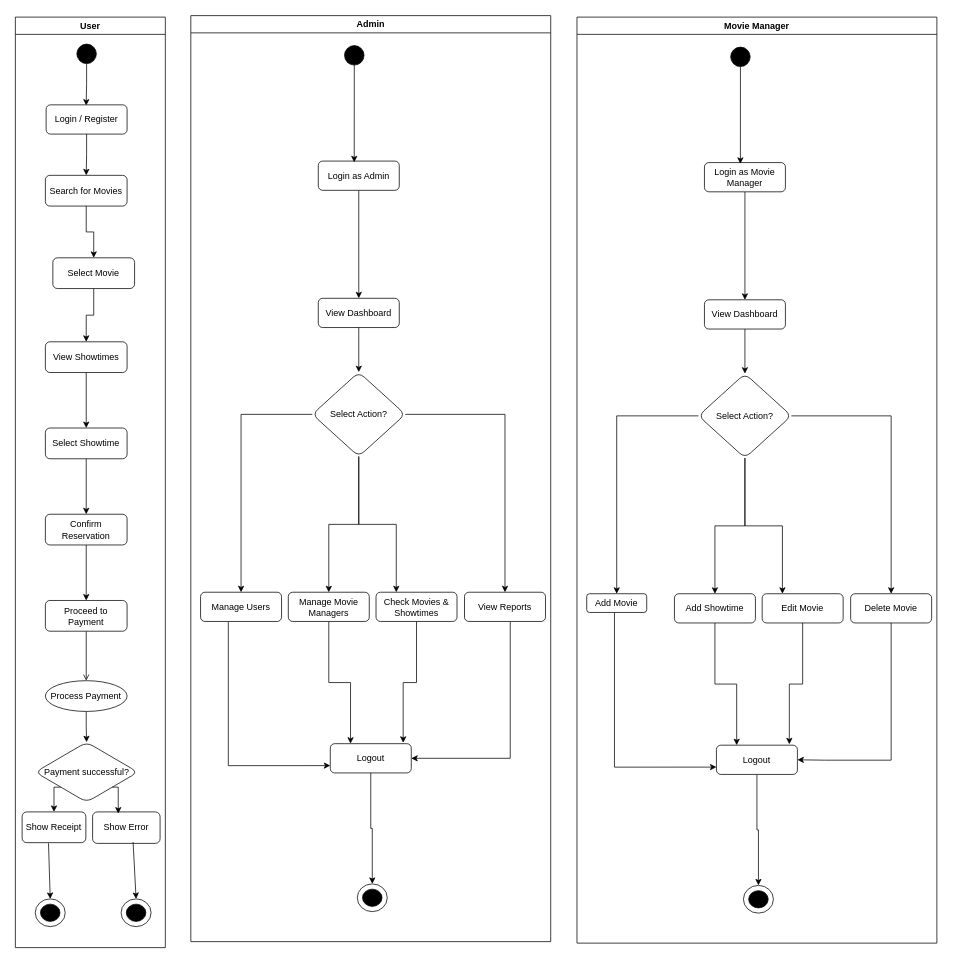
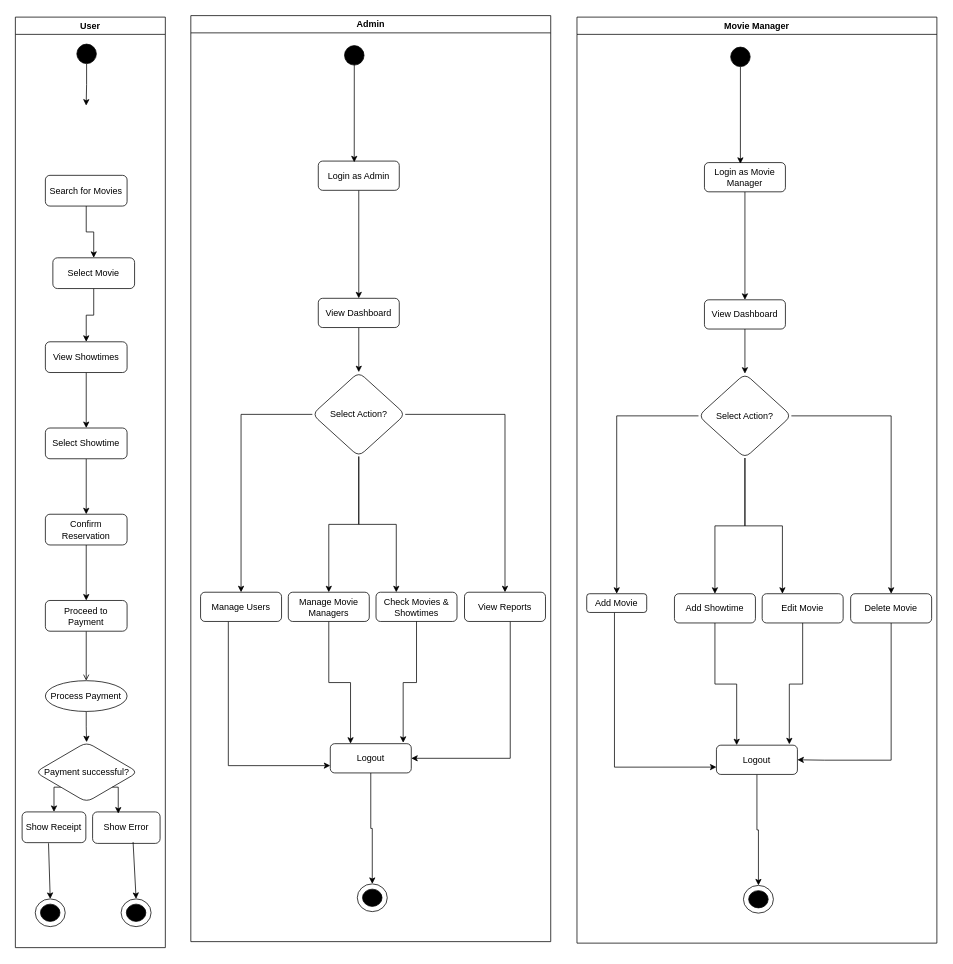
  <mxCell id="0" />
  <mxCell id="1" parent="0" />
  <mxCell id="2" value="User" style="swimlane;whiteSpace=wrap;html=1;" parent="1" vertex="1"><mxGeometry x="20" y="22" width="200" height="1241" as="geometry" /></mxCell>
  <mxCell id="3" value="" style="ellipse;whiteSpace=wrap;html=1;fillColor=light-dark(#000000, #512d2b);strokeColor=light-dark(#000000, #d7817e);" parent="2" vertex="1"><mxGeometry x="82" y="36" width="26" height="26" as="geometry" /></mxCell>
  <mxCell id="4" style="edgeStyle=orthogonalEdgeStyle;rounded=0;orthogonalLoop=1;jettySize=auto;html=1;entryX=0.427;entryY=-0.025;entryDx=0;entryDy=0;entryPerimeter=0;" parent="2" source="3" edge="1"><mxGeometry relative="1" as="geometry"><mxPoint x="94.408" y="118" as="targetPoint" /></mxGeometry></mxCell>
- <mxCell id="5" value="" style="edgeStyle=orthogonalEdgeStyle;rounded=0;orthogonalLoop=1;jettySize=auto;html=1;fontFamily=Helvetica;fontSize=12;fontColor=default;" parent="2" source="6" target="8" edge="1"><mxGeometry relative="1" as="geometry" /></mxCell>
- <mxCell id="6" value="Login / Register" style="rounded=1;whiteSpace=wrap;html=1;strokeColor=default;align=center;verticalAlign=middle;fontFamily=Helvetica;fontSize=12;fontColor=default;fillColor=default;" parent="2" vertex="1"><mxGeometry x="41" y="117" width="108" height="39" as="geometry" /></mxCell>
  <mxCell id="7" value="" style="edgeStyle=orthogonalEdgeStyle;rounded=0;orthogonalLoop=1;jettySize=auto;html=1;fontFamily=Helvetica;fontSize=12;fontColor=default;" parent="2" source="8" target="10" edge="1"><mxGeometry relative="1" as="geometry" /></mxCell>
  <mxCell id="8" value="Search for Movies" style="rounded=1;whiteSpace=wrap;html=1;strokeColor=default;align=center;verticalAlign=middle;fontFamily=Helvetica;fontSize=12;fontColor=default;fillColor=default;" parent="2" vertex="1"><mxGeometry x="40" y="211" width="109" height="41" as="geometry" /></mxCell>
  <mxCell id="9" value="" style="edgeStyle=orthogonalEdgeStyle;rounded=0;orthogonalLoop=1;jettySize=auto;html=1;fontFamily=Helvetica;fontSize=12;fontColor=default;" parent="2" source="10" target="12" edge="1"><mxGeometry relative="1" as="geometry" /></mxCell>
  <mxCell id="10" value="Select Movie" style="rounded=1;whiteSpace=wrap;html=1;strokeColor=default;align=center;verticalAlign=middle;fontFamily=Helvetica;fontSize=12;fontColor=default;fillColor=default;" parent="2" vertex="1"><mxGeometry x="50" y="321" width="109" height="41" as="geometry" /></mxCell>
  <mxCell id="11" value="" style="edgeStyle=orthogonalEdgeStyle;rounded=0;orthogonalLoop=1;jettySize=auto;html=1;fontFamily=Helvetica;fontSize=12;fontColor=default;" parent="2" source="12" target="14" edge="1"><mxGeometry relative="1" as="geometry" /></mxCell>
  <mxCell id="12" value="View Showtimes" style="rounded=1;whiteSpace=wrap;html=1;strokeColor=default;align=center;verticalAlign=middle;fontFamily=Helvetica;fontSize=12;fontColor=default;fillColor=default;" parent="2" vertex="1"><mxGeometry x="40" y="433" width="109" height="41" as="geometry" /></mxCell>
  <mxCell id="13" value="" style="edgeStyle=orthogonalEdgeStyle;rounded=0;orthogonalLoop=1;jettySize=auto;html=1;fontFamily=Helvetica;fontSize=12;fontColor=default;" parent="2" source="14" target="16" edge="1"><mxGeometry relative="1" as="geometry" /></mxCell>
  <mxCell id="14" value="Select Showtime" style="rounded=1;whiteSpace=wrap;html=1;strokeColor=default;align=center;verticalAlign=middle;fontFamily=Helvetica;fontSize=12;fontColor=default;fillColor=default;" parent="2" vertex="1"><mxGeometry x="40" y="548" width="109" height="41" as="geometry" /></mxCell>
  <mxCell id="15" value="" style="edgeStyle=orthogonalEdgeStyle;rounded=0;orthogonalLoop=1;jettySize=auto;html=1;fontFamily=Helvetica;fontSize=12;fontColor=default;" parent="2" source="16" target="18" edge="1"><mxGeometry relative="1" as="geometry" /></mxCell>
  <mxCell id="16" value="Confirm Reservation" style="rounded=1;whiteSpace=wrap;html=1;strokeColor=default;align=center;verticalAlign=middle;fontFamily=Helvetica;fontSize=12;fontColor=default;fillColor=default;" parent="2" vertex="1"><mxGeometry x="40" y="663" width="109" height="41" as="geometry" /></mxCell>
  <mxCell id="17" value="" style="edgeStyle=orthogonalEdgeStyle;rounded=0;orthogonalLoop=1;jettySize=auto;html=1;fontFamily=Helvetica;fontSize=12;fontColor=default;endArrow=open;" parent="2" source="18" target="20" edge="1"><mxGeometry relative="1" as="geometry" /></mxCell>
  <mxCell id="18" value="Proceed to Payment" style="rounded=1;whiteSpace=wrap;html=1;strokeColor=default;align=center;verticalAlign=middle;fontFamily=Helvetica;fontSize=12;fontColor=default;fillColor=default;" parent="2" vertex="1"><mxGeometry x="40" y="778" width="109" height="41" as="geometry" /></mxCell>
  <mxCell id="19" style="edgeStyle=orthogonalEdgeStyle;rounded=0;orthogonalLoop=1;jettySize=auto;html=1;exitX=0.5;exitY=1;exitDx=0;exitDy=0;entryX=0.5;entryY=0;entryDx=0;entryDy=0;fontFamily=Helvetica;fontSize=12;fontColor=default;" parent="2" source="20" target="22" edge="1"><mxGeometry relative="1" as="geometry" /></mxCell>
  <mxCell id="20" value="Process Payment" style="ellipse;whiteSpace=wrap;html=1;strokeColor=default;align=center;verticalAlign=middle;fontFamily=Helvetica;fontSize=12;fontColor=default;fillColor=default;" parent="2" vertex="1"><mxGeometry x="40" y="885" width="109" height="41" as="geometry" /></mxCell>
  <mxCell id="21" style="edgeStyle=orthogonalEdgeStyle;rounded=0;orthogonalLoop=1;jettySize=auto;html=1;exitX=0;exitY=1;exitDx=0;exitDy=0;entryX=0.5;entryY=0;entryDx=0;entryDy=0;fontFamily=Helvetica;fontSize=12;fontColor=default;" parent="2" source="22" target="23" edge="1"><mxGeometry relative="1" as="geometry" /></mxCell>
  <mxCell id="22" value="Payment successful?" style="rhombus;whiteSpace=wrap;html=1;rounded=1;strokeColor=default;align=center;verticalAlign=middle;fontFamily=Helvetica;fontSize=12;fontColor=default;fillColor=default;" parent="2" vertex="1"><mxGeometry x="26.5" y="967" width="137" height="80" as="geometry" /></mxCell>
  <mxCell id="23" value="Show Receipt" style="rounded=1;whiteSpace=wrap;html=1;strokeColor=default;align=center;verticalAlign=middle;fontFamily=Helvetica;fontSize=12;fontColor=default;fillColor=default;" parent="2" vertex="1"><mxGeometry x="9" y="1060" width="85" height="41" as="geometry" /></mxCell>
  <mxCell id="24" value="Show Error" style="rounded=1;whiteSpace=wrap;html=1;strokeColor=default;align=center;verticalAlign=middle;fontFamily=Helvetica;fontSize=12;fontColor=default;fillColor=default;" parent="2" vertex="1"><mxGeometry x="103" y="1060" width="90" height="42" as="geometry" /></mxCell>
  <mxCell id="25" style="edgeStyle=orthogonalEdgeStyle;rounded=0;orthogonalLoop=1;jettySize=auto;html=1;exitX=1;exitY=1;exitDx=0;exitDy=0;entryX=0.38;entryY=0.052;entryDx=0;entryDy=0;entryPerimeter=0;fontFamily=Helvetica;fontSize=12;fontColor=default;" parent="2" source="22" target="24" edge="1"><mxGeometry relative="1" as="geometry" /></mxCell>
  <mxCell id="26" value="" style="ellipse;whiteSpace=wrap;html=1;rounded=1;strokeColor=default;align=center;verticalAlign=middle;fontFamily=Helvetica;fontSize=12;fontColor=default;fillColor=default;" parent="2" vertex="1"><mxGeometry x="26.5" y="1176" width="40" height="37" as="geometry" /></mxCell>
  <mxCell id="27" value="" style="ellipse;whiteSpace=wrap;html=1;rounded=1;strokeColor=default;align=center;verticalAlign=middle;fontFamily=Helvetica;fontSize=12;fontColor=default;fillColor=#000000;" parent="2" vertex="1"><mxGeometry x="33.5" y="1183" width="26" height="23" as="geometry" /></mxCell>
  <mxCell id="28" value="" style="ellipse;whiteSpace=wrap;html=1;rounded=1;strokeColor=default;align=center;verticalAlign=middle;fontFamily=Helvetica;fontSize=12;fontColor=default;fillColor=default;" parent="2" vertex="1"><mxGeometry x="141" y="1176" width="40" height="37" as="geometry" /></mxCell>
  <mxCell id="29" value="" style="ellipse;whiteSpace=wrap;html=1;rounded=1;strokeColor=default;align=center;verticalAlign=middle;fontFamily=Helvetica;fontSize=12;fontColor=default;fillColor=#000000;" parent="2" vertex="1"><mxGeometry x="148" y="1183" width="26" height="23" as="geometry" /></mxCell>
  <mxCell id="30" value="" style="endArrow=classic;html=1;rounded=0;fontFamily=Helvetica;fontSize=12;fontColor=default;entryX=0.5;entryY=0;entryDx=0;entryDy=0;exitX=0.414;exitY=1.02;exitDx=0;exitDy=0;exitPerimeter=0;" parent="2" source="23" target="26" edge="1"><mxGeometry width="50" height="50" relative="1" as="geometry"><mxPoint x="43" y="1102" as="sourcePoint" /><mxPoint x="405" y="1189" as="targetPoint" /></mxGeometry></mxCell>
  <mxCell id="31" value="" style="endArrow=classic;html=1;rounded=0;fontFamily=Helvetica;fontSize=12;fontColor=default;exitX=0.6;exitY=0.957;exitDx=0;exitDy=0;exitPerimeter=0;entryX=0.5;entryY=0;entryDx=0;entryDy=0;" parent="2" source="24" target="28" edge="1"><mxGeometry width="50" height="50" relative="1" as="geometry"><mxPoint x="97" y="1182" as="sourcePoint" /><mxPoint x="147" y="1132" as="targetPoint" /></mxGeometry></mxCell>
  <mxCell id="32" value="Admin" style="swimlane;whiteSpace=wrap;html=1;rounded=0;strokeColor=default;align=center;verticalAlign=middle;fontFamily=Helvetica;fontSize=12;fontColor=default;fillColor=default;" parent="1" vertex="1"><mxGeometry x="254" y="20" width="480" height="1235" as="geometry" /></mxCell>
  <mxCell id="33" value="" style="ellipse;whiteSpace=wrap;html=1;fillColor=light-dark(#000000, #512d2b);strokeColor=light-dark(#000000, #d7817e);" parent="32" vertex="1"><mxGeometry x="205" y="40" width="26" height="26" as="geometry" /></mxCell>
  <mxCell id="34" value="" style="edgeStyle=orthogonalEdgeStyle;rounded=0;orthogonalLoop=1;jettySize=auto;html=1;fontFamily=Helvetica;fontSize=12;fontColor=default;" parent="32" source="35" target="38" edge="1"><mxGeometry relative="1" as="geometry" /></mxCell>
  <mxCell id="35" value="Login as Admin" style="rounded=1;whiteSpace=wrap;html=1;strokeColor=default;align=center;verticalAlign=middle;fontFamily=Helvetica;fontSize=12;fontColor=default;fillColor=default;" parent="32" vertex="1"><mxGeometry x="170" y="194" width="108" height="39" as="geometry" /></mxCell>
  <mxCell id="36" style="edgeStyle=orthogonalEdgeStyle;rounded=0;orthogonalLoop=1;jettySize=auto;html=1;entryX=0.444;entryY=0.041;entryDx=0;entryDy=0;entryPerimeter=0;fontFamily=Helvetica;fontSize=12;fontColor=default;" parent="32" source="33" target="35" edge="1"><mxGeometry relative="1" as="geometry" /></mxCell>
  <mxCell id="37" value="" style="edgeStyle=orthogonalEdgeStyle;rounded=0;orthogonalLoop=1;jettySize=auto;html=1;fontFamily=Helvetica;fontSize=12;fontColor=default;" parent="32" source="38" target="50" edge="1"><mxGeometry relative="1" as="geometry" /></mxCell>
  <mxCell id="38" value="View Dashboard" style="rounded=1;whiteSpace=wrap;html=1;strokeColor=default;align=center;verticalAlign=middle;fontFamily=Helvetica;fontSize=12;fontColor=default;fillColor=default;" parent="32" vertex="1"><mxGeometry x="170" y="377" width="108" height="39" as="geometry" /></mxCell>
  <mxCell id="39" style="edgeStyle=orthogonalEdgeStyle;rounded=0;orthogonalLoop=1;jettySize=auto;html=1;entryX=0;entryY=0.75;entryDx=0;entryDy=0;fontFamily=Helvetica;fontSize=12;fontColor=default;" parent="32" source="40" target="52" edge="1"><mxGeometry relative="1" as="geometry"><Array as="points"><mxPoint x="50" y="1000" /></Array></mxGeometry></mxCell>
  <mxCell id="40" value="Manage Users" style="rounded=1;whiteSpace=wrap;html=1;strokeColor=default;align=center;verticalAlign=middle;fontFamily=Helvetica;fontSize=12;fontColor=default;fillColor=default;" parent="32" vertex="1"><mxGeometry x="13" y="769" width="108" height="39" as="geometry" /></mxCell>
  <mxCell id="41" style="edgeStyle=orthogonalEdgeStyle;rounded=0;orthogonalLoop=1;jettySize=auto;html=1;entryX=0.25;entryY=0;entryDx=0;entryDy=0;fontFamily=Helvetica;fontSize=12;fontColor=default;" parent="32" source="42" target="52" edge="1"><mxGeometry relative="1" as="geometry" /></mxCell>
  <mxCell id="42" value="Manage Movie Managers" style="rounded=1;whiteSpace=wrap;html=1;strokeColor=default;align=center;verticalAlign=middle;fontFamily=Helvetica;fontSize=12;fontColor=default;fillColor=default;" parent="32" vertex="1"><mxGeometry x="130" y="769" width="108" height="39" as="geometry" /></mxCell>
  <mxCell id="43" value="Check Movies &amp;amp; Showtimes" style="rounded=1;whiteSpace=wrap;html=1;strokeColor=default;align=center;verticalAlign=middle;fontFamily=Helvetica;fontSize=12;fontColor=default;fillColor=default;" parent="32" vertex="1"><mxGeometry x="247" y="769" width="108" height="39" as="geometry" /></mxCell>
  <mxCell id="44" style="edgeStyle=orthogonalEdgeStyle;rounded=0;orthogonalLoop=1;jettySize=auto;html=1;entryX=1;entryY=0.5;entryDx=0;entryDy=0;" edge="1" parent="32" source="45" target="52"><mxGeometry relative="1" as="geometry"><Array as="points"><mxPoint x="426" y="991" /></Array></mxGeometry></mxCell>
  <mxCell id="45" value="View Reports" style="rounded=1;whiteSpace=wrap;html=1;strokeColor=default;align=center;verticalAlign=middle;fontFamily=Helvetica;fontSize=12;fontColor=default;fillColor=default;" parent="32" vertex="1"><mxGeometry x="365" y="769" width="108" height="39" as="geometry" /></mxCell>
  <mxCell id="46" style="edgeStyle=orthogonalEdgeStyle;rounded=0;orthogonalLoop=1;jettySize=auto;html=1;entryX=0.5;entryY=0;entryDx=0;entryDy=0;fontFamily=Helvetica;fontSize=12;fontColor=default;" parent="32" source="50" target="40" edge="1"><mxGeometry relative="1" as="geometry" /></mxCell>
  <mxCell id="47" style="edgeStyle=orthogonalEdgeStyle;rounded=0;orthogonalLoop=1;jettySize=auto;html=1;entryX=0.5;entryY=0;entryDx=0;entryDy=0;fontFamily=Helvetica;fontSize=12;fontColor=default;" parent="32" source="50" target="42" edge="1"><mxGeometry relative="1" as="geometry" /></mxCell>
  <mxCell id="48" style="edgeStyle=orthogonalEdgeStyle;rounded=0;orthogonalLoop=1;jettySize=auto;html=1;entryX=0.25;entryY=0;entryDx=0;entryDy=0;fontFamily=Helvetica;fontSize=12;fontColor=default;" parent="32" source="50" target="43" edge="1"><mxGeometry relative="1" as="geometry" /></mxCell>
  <mxCell id="49" style="edgeStyle=orthogonalEdgeStyle;rounded=0;orthogonalLoop=1;jettySize=auto;html=1;fontFamily=Helvetica;fontSize=12;fontColor=default;" parent="32" source="50" target="45" edge="1"><mxGeometry relative="1" as="geometry" /></mxCell>
  <mxCell id="50" value="Select Action?" style="rhombus;whiteSpace=wrap;html=1;rounded=1;" parent="32" vertex="1"><mxGeometry x="162" y="475.5" width="124" height="112.5" as="geometry" /></mxCell>
  <mxCell id="51" style="edgeStyle=orthogonalEdgeStyle;rounded=0;orthogonalLoop=1;jettySize=auto;html=1;entryX=0.5;entryY=0;entryDx=0;entryDy=0;fontFamily=Helvetica;fontSize=12;fontColor=default;" parent="32" source="52" target="54" edge="1"><mxGeometry relative="1" as="geometry" /></mxCell>
  <mxCell id="52" value="Logout" style="rounded=1;whiteSpace=wrap;html=1;strokeColor=default;align=center;verticalAlign=middle;fontFamily=Helvetica;fontSize=12;fontColor=default;fillColor=default;" parent="32" vertex="1"><mxGeometry x="186" y="971" width="108" height="39" as="geometry" /></mxCell>
  <mxCell id="53" style="edgeStyle=orthogonalEdgeStyle;rounded=0;orthogonalLoop=1;jettySize=auto;html=1;entryX=0.9;entryY=-0.031;entryDx=0;entryDy=0;entryPerimeter=0;fontFamily=Helvetica;fontSize=12;fontColor=default;" parent="32" source="43" target="52" edge="1"><mxGeometry relative="1" as="geometry" /></mxCell>
  <mxCell id="54" value="" style="ellipse;whiteSpace=wrap;html=1;rounded=1;strokeColor=default;align=center;verticalAlign=middle;fontFamily=Helvetica;fontSize=12;fontColor=default;fillColor=default;" parent="32" vertex="1"><mxGeometry x="222" y="1158" width="40" height="37" as="geometry" /></mxCell>
  <mxCell id="55" value="" style="ellipse;whiteSpace=wrap;html=1;rounded=1;strokeColor=default;align=center;verticalAlign=middle;fontFamily=Helvetica;fontSize=12;fontColor=default;fillColor=#000000;" parent="32" vertex="1"><mxGeometry x="229" y="1165" width="26" height="23" as="geometry" /></mxCell>
  <mxCell id="56" value="Movie Manager" style="swimlane;whiteSpace=wrap;html=1;rounded=0;strokeColor=default;align=center;verticalAlign=middle;fontFamily=Helvetica;fontSize=12;fontColor=default;fillColor=default;" parent="1" vertex="1"><mxGeometry x="769" y="22" width="480" height="1235" as="geometry" /></mxCell>
  <mxCell id="57" value="" style="ellipse;whiteSpace=wrap;html=1;fillColor=light-dark(#000000, #512d2b);strokeColor=light-dark(#000000, #d7817e);" parent="56" vertex="1"><mxGeometry x="205" y="40" width="26" height="26" as="geometry" /></mxCell>
  <mxCell id="58" value="" style="edgeStyle=orthogonalEdgeStyle;rounded=0;orthogonalLoop=1;jettySize=auto;html=1;fontFamily=Helvetica;fontSize=12;fontColor=default;" parent="56" source="59" target="62" edge="1"><mxGeometry relative="1" as="geometry" /></mxCell>
  <mxCell id="59" value="Login as Movie Manager" style="rounded=1;whiteSpace=wrap;html=1;strokeColor=default;align=center;verticalAlign=middle;fontFamily=Helvetica;fontSize=12;fontColor=default;fillColor=default;" parent="56" vertex="1"><mxGeometry x="170" y="194" width="108" height="39" as="geometry" /></mxCell>
  <mxCell id="60" style="edgeStyle=orthogonalEdgeStyle;rounded=0;orthogonalLoop=1;jettySize=auto;html=1;entryX=0.444;entryY=0.041;entryDx=0;entryDy=0;entryPerimeter=0;fontFamily=Helvetica;fontSize=12;fontColor=default;" parent="56" source="57" target="59" edge="1"><mxGeometry relative="1" as="geometry" /></mxCell>
  <mxCell id="61" value="" style="edgeStyle=orthogonalEdgeStyle;rounded=0;orthogonalLoop=1;jettySize=auto;html=1;fontFamily=Helvetica;fontSize=12;fontColor=default;" parent="56" source="62" target="74" edge="1"><mxGeometry relative="1" as="geometry" /></mxCell>
  <mxCell id="62" value="View Dashboard" style="rounded=1;whiteSpace=wrap;html=1;strokeColor=default;align=center;verticalAlign=middle;fontFamily=Helvetica;fontSize=12;fontColor=default;fillColor=default;" parent="56" vertex="1"><mxGeometry x="170" y="377" width="108" height="39" as="geometry" /></mxCell>
  <mxCell id="63" style="edgeStyle=orthogonalEdgeStyle;rounded=0;orthogonalLoop=1;jettySize=auto;html=1;entryX=0;entryY=0.75;entryDx=0;entryDy=0;fontFamily=Helvetica;fontSize=12;fontColor=default;" parent="56" source="64" target="76" edge="1"><mxGeometry relative="1" as="geometry"><Array as="points"><mxPoint x="50" y="1000" /></Array></mxGeometry></mxCell>
  <mxCell id="64" value="Add Movie" style="rounded=1;whiteSpace=wrap;html=1;strokeColor=default;align=center;verticalAlign=middle;fontFamily=Helvetica;fontSize=12;fontColor=default;fillColor=default;" parent="56" vertex="1"><mxGeometry x="13" y="769" width="80" height="25" as="geometry" /></mxCell>
  <mxCell id="65" style="edgeStyle=orthogonalEdgeStyle;rounded=0;orthogonalLoop=1;jettySize=auto;html=1;entryX=0.25;entryY=0;entryDx=0;entryDy=0;fontFamily=Helvetica;fontSize=12;fontColor=default;" parent="56" source="66" target="76" edge="1"><mxGeometry relative="1" as="geometry" /></mxCell>
  <mxCell id="66" value="Add Showtime" style="rounded=1;whiteSpace=wrap;html=1;strokeColor=default;align=center;verticalAlign=middle;fontFamily=Helvetica;fontSize=12;fontColor=default;fillColor=default;" parent="56" vertex="1"><mxGeometry x="130" y="769" width="108" height="39" as="geometry" /></mxCell>
  <mxCell id="67" value="Edit Movie" style="rounded=1;whiteSpace=wrap;html=1;strokeColor=default;align=center;verticalAlign=middle;fontFamily=Helvetica;fontSize=12;fontColor=default;fillColor=default;" parent="56" vertex="1"><mxGeometry x="247" y="769" width="108" height="39" as="geometry" /></mxCell>
  <mxCell id="68" style="edgeStyle=orthogonalEdgeStyle;rounded=0;orthogonalLoop=1;jettySize=auto;html=1;entryX=1;entryY=0.5;entryDx=0;entryDy=0;" edge="1" parent="56" source="69" target="76"><mxGeometry relative="1" as="geometry"><Array as="points"><mxPoint x="419" y="991" /><mxPoint x="330" y="991" /></Array></mxGeometry></mxCell>
  <mxCell id="69" value="Delete Movie" style="rounded=1;whiteSpace=wrap;html=1;strokeColor=default;align=center;verticalAlign=middle;fontFamily=Helvetica;fontSize=12;fontColor=default;fillColor=default;" parent="56" vertex="1"><mxGeometry x="365" y="769" width="108" height="39" as="geometry" /></mxCell>
  <mxCell id="70" style="edgeStyle=orthogonalEdgeStyle;rounded=0;orthogonalLoop=1;jettySize=auto;html=1;entryX=0.5;entryY=0;entryDx=0;entryDy=0;fontFamily=Helvetica;fontSize=12;fontColor=default;" parent="56" source="74" target="64" edge="1"><mxGeometry relative="1" as="geometry" /></mxCell>
  <mxCell id="71" style="edgeStyle=orthogonalEdgeStyle;rounded=0;orthogonalLoop=1;jettySize=auto;html=1;entryX=0.5;entryY=0;entryDx=0;entryDy=0;fontFamily=Helvetica;fontSize=12;fontColor=default;" parent="56" source="74" target="66" edge="1"><mxGeometry relative="1" as="geometry" /></mxCell>
  <mxCell id="72" style="edgeStyle=orthogonalEdgeStyle;rounded=0;orthogonalLoop=1;jettySize=auto;html=1;entryX=0.25;entryY=0;entryDx=0;entryDy=0;fontFamily=Helvetica;fontSize=12;fontColor=default;" parent="56" source="74" target="67" edge="1"><mxGeometry relative="1" as="geometry" /></mxCell>
  <mxCell id="73" style="edgeStyle=orthogonalEdgeStyle;rounded=0;orthogonalLoop=1;jettySize=auto;html=1;fontFamily=Helvetica;fontSize=12;fontColor=default;" parent="56" source="74" target="69" edge="1"><mxGeometry relative="1" as="geometry" /></mxCell>
  <mxCell id="74" value="Select Action?" style="rhombus;whiteSpace=wrap;html=1;rounded=1;" parent="56" vertex="1"><mxGeometry x="162" y="475.5" width="124" height="112.5" as="geometry" /></mxCell>
  <mxCell id="75" style="edgeStyle=orthogonalEdgeStyle;rounded=0;orthogonalLoop=1;jettySize=auto;html=1;entryX=0.5;entryY=0;entryDx=0;entryDy=0;fontFamily=Helvetica;fontSize=12;fontColor=default;" parent="56" source="76" target="78" edge="1"><mxGeometry relative="1" as="geometry" /></mxCell>
  <mxCell id="76" value="Logout" style="rounded=1;whiteSpace=wrap;html=1;strokeColor=default;align=center;verticalAlign=middle;fontFamily=Helvetica;fontSize=12;fontColor=default;fillColor=default;" parent="56" vertex="1"><mxGeometry x="186" y="971" width="108" height="39" as="geometry" /></mxCell>
  <mxCell id="77" style="edgeStyle=orthogonalEdgeStyle;rounded=0;orthogonalLoop=1;jettySize=auto;html=1;entryX=0.9;entryY=-0.031;entryDx=0;entryDy=0;entryPerimeter=0;fontFamily=Helvetica;fontSize=12;fontColor=default;" parent="56" source="67" target="76" edge="1"><mxGeometry relative="1" as="geometry" /></mxCell>
  <mxCell id="78" value="" style="ellipse;whiteSpace=wrap;html=1;rounded=1;strokeColor=default;align=center;verticalAlign=middle;fontFamily=Helvetica;fontSize=12;fontColor=default;fillColor=default;" parent="56" vertex="1"><mxGeometry x="222" y="1158" width="40" height="37" as="geometry" /></mxCell>
  <mxCell id="79" value="" style="ellipse;whiteSpace=wrap;html=1;rounded=1;strokeColor=default;align=center;verticalAlign=middle;fontFamily=Helvetica;fontSize=12;fontColor=default;fillColor=#000000;" parent="56" vertex="1"><mxGeometry x="229" y="1165" width="26" height="23" as="geometry" /></mxCell>
